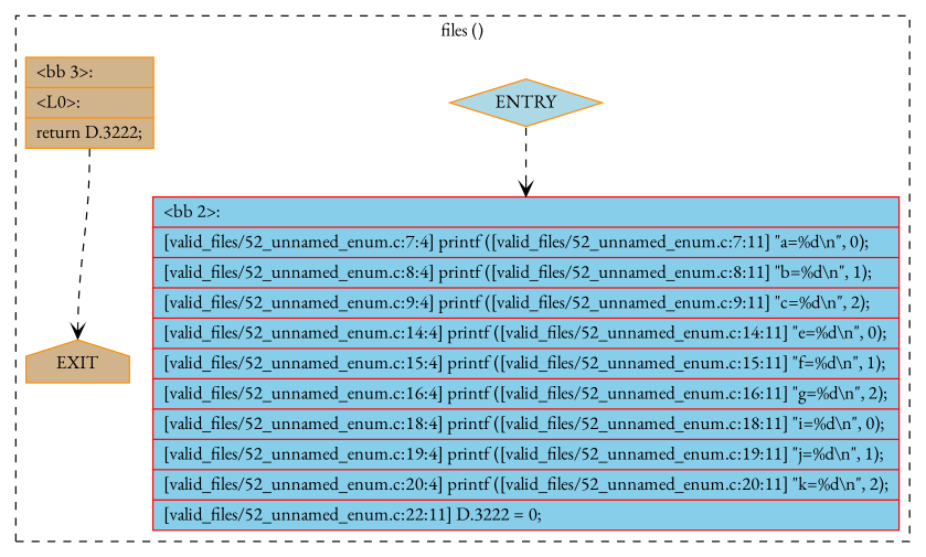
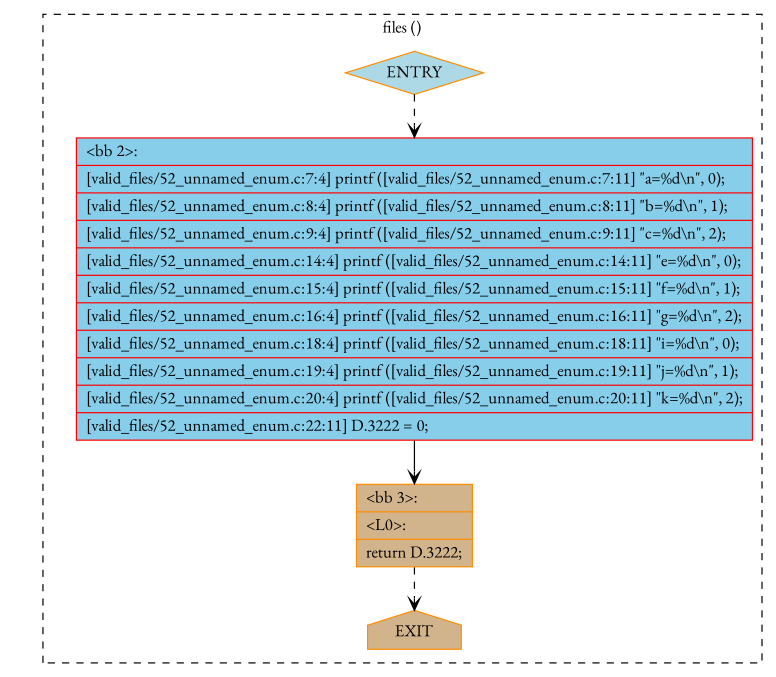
  digraph {
    fontname="EB Garamond"
    node [color=darkorange fillcolor=tan fontname="EB Garamond" shape=record style=filled]
    edge [constraint=true fontname="EB Garamond" headport=n style=dashed tailport=s arrowhead=vee color=black weight=100]
    n1 [fillcolor=lightblue label=ENTRY shape=diamond]
    n2 [label=EXIT shape=house]
    n3 [color=red fillcolor=skyblue label="{\<bb\ 2\>:\l|[valid_files/52_unnamed_enum.c:7:4]\ printf\ ([valid_files/52_unnamed_enum.c:7:11]\ \"a=%d\\n\",\ 0);\l|[valid_files/52_unnamed_enum.c:8:4]\ printf\ ([valid_files/52_unnamed_enum.c:8:11]\ \"b=%d\\n\",\ 1);\l|[valid_files/52_unnamed_enum.c:9:4]\ printf\ ([valid_files/52_unnamed_enum.c:9:11]\ \"c=%d\\n\",\ 2);\l|[valid_files/52_unnamed_enum.c:14:4]\ printf\ ([valid_files/52_unnamed_enum.c:14:11]\ \"e=%d\\n\",\ 0);\l|[valid_files/52_unnamed_enum.c:15:4]\ printf\ ([valid_files/52_unnamed_enum.c:15:11]\ \"f=%d\\n\",\ 1);\l|[valid_files/52_unnamed_enum.c:16:4]\ printf\ ([valid_files/52_unnamed_enum.c:16:11]\ \"g=%d\\n\",\ 2);\l|[valid_files/52_unnamed_enum.c:18:4]\ printf\ ([valid_files/52_unnamed_enum.c:18:11]\ \"i=%d\\n\",\ 0);\l|[valid_files/52_unnamed_enum.c:19:4]\ printf\ ([valid_files/52_unnamed_enum.c:19:11]\ \"j=%d\\n\",\ 1);\l|[valid_files/52_unnamed_enum.c:20:4]\ printf\ ([valid_files/52_unnamed_enum.c:20:11]\ \"k=%d\\n\",\ 2);\l|[valid_files/52_unnamed_enum.c:22:11]\ D.3222\ =\ 0;\l}"]
    n4 [label="{\<bb\ 3\>:\l|\<L0\>:\l|return\ D.3222;\l}"]
    subgraph cluster_1 {
      color=black
      label="files ()"
      style=dashed
      n1
      n2
      n3
      n4
    }
    n1 -> n2 [style=invis arrowhead="" color="" weight=""]
    n1 -> n3
+   n3 -> n4 [style=solid]
    n4 -> n2 [weight=10]
  }
